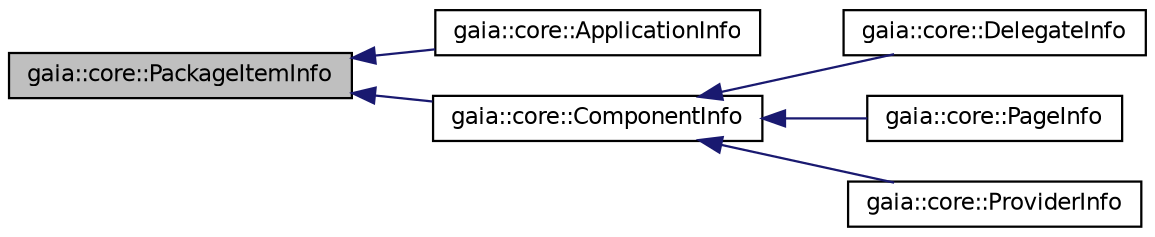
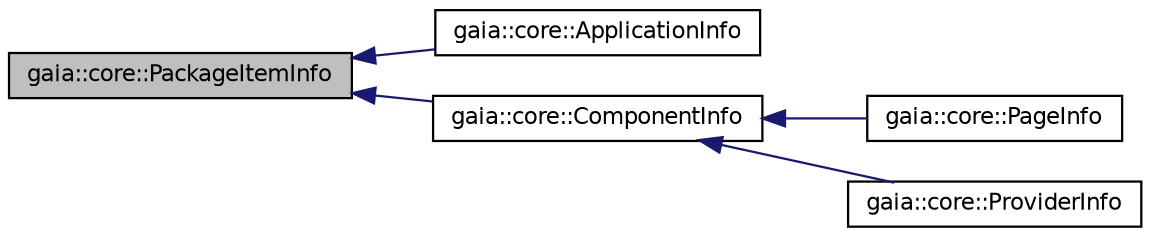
  digraph {
    rankdir=LR
    node [color=black fillcolor=white fontname=Helvetica fontsize=10 shape=record style=filled]
    edge [color=midnightblue dir=back fontname=Helvetica fontsize=10 labelfontname=Helvetica labelfontsize=10 style=solid]
    n1 [fillcolor=grey75 fontcolor=black height=0.2 label="gaia::core::PackageItemInfo" width=0.4]
    n2 [height=0.2 label="gaia::core::ApplicationInfo" width=0.4]
    n3 [height=0.2 label="gaia::core::ComponentInfo" width=0.4]
-   n4 [height=0.2 label="gaia::core::DelegateInfo" width=0.4]
    n5 [height=0.2 label="gaia::core::PageInfo" width=0.4]
    n6 [height=0.2 label="gaia::core::ProviderInfo" width=0.4]
    n1 -> n2
    n1 -> n3
-   n3 -> n4
    n3 -> n5
    n3 -> n6
  }
